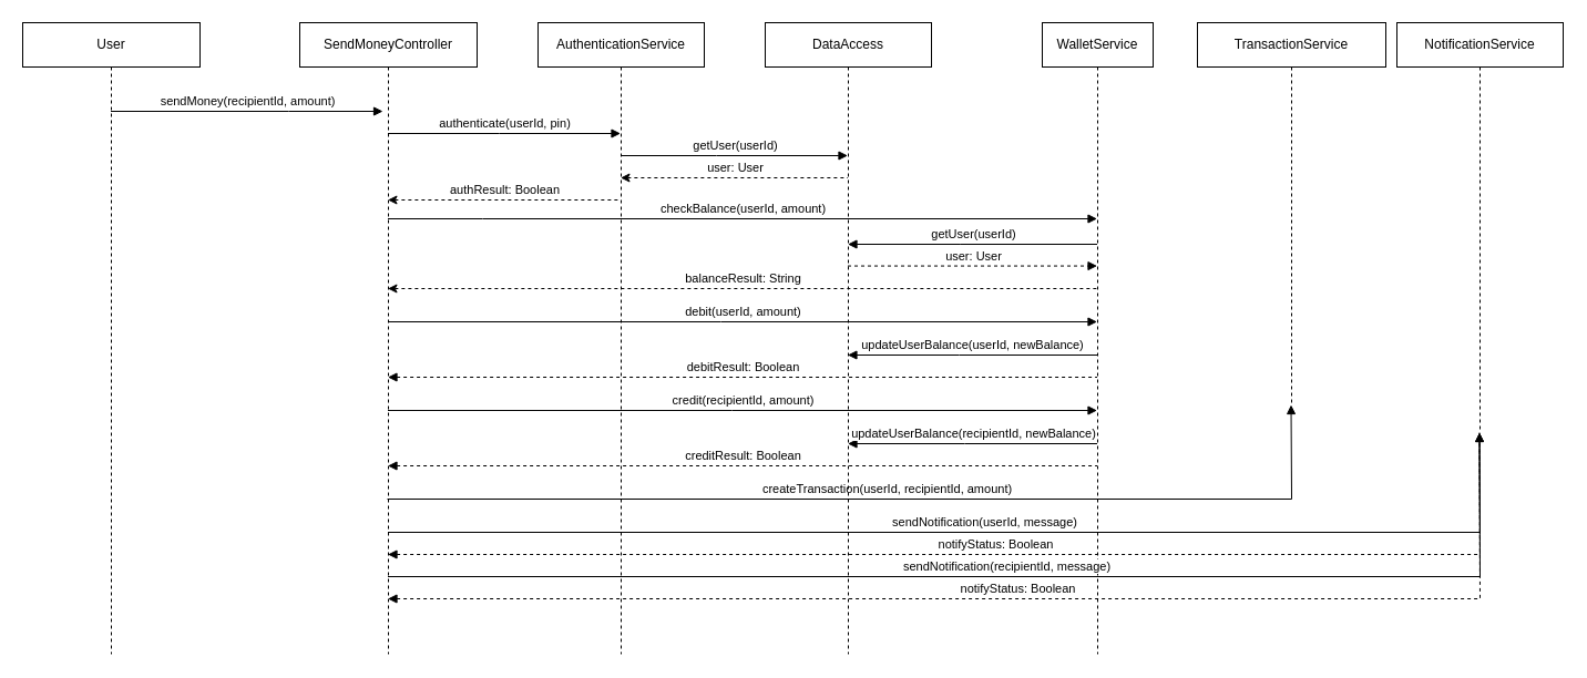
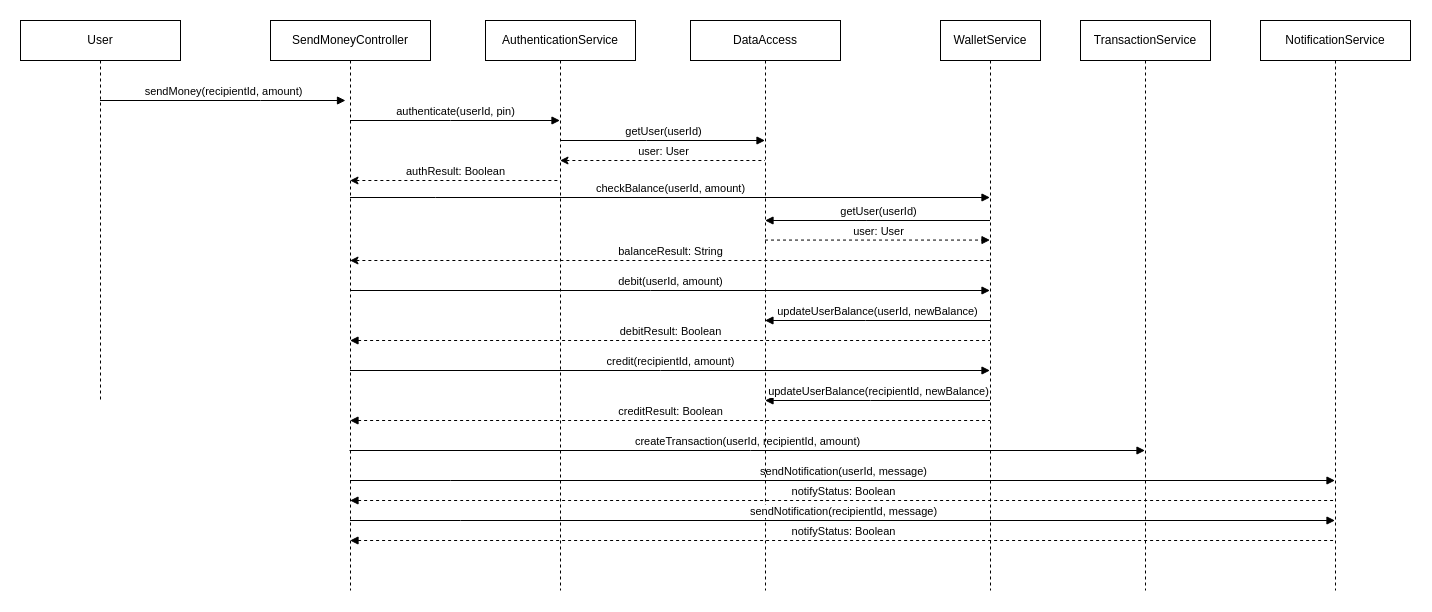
  <mxCell id="0" />
  <mxCell id="1" parent="0" />
- <mxCell id="2" value="User" style="shape=umlLifeline;perimeter=lifelinePerimeter;whiteSpace=wrap;html=1;container=0;dropTarget=0;collapsible=0;recursiveResize=0;outlineConnect=0;portConstraint=eastwest;newEdgeStyle={&quot;edgeStyle&quot;:&quot;elbowEdgeStyle&quot;,&quot;elbow&quot;:&quot;vertical&quot;,&quot;curved&quot;:0,&quot;rounded&quot;:0};" parent="1" vertex="1"><mxGeometry x="20" y="20" width="160" height="570" as="geometry" /></mxCell>
+ <mxCell id="2" value="User" style="shape=umlLifeline;perimeter=lifelinePerimeter;whiteSpace=wrap;html=1;container=0;dropTarget=0;collapsible=0;recursiveResize=0;outlineConnect=0;portConstraint=eastwest;newEdgeStyle={&quot;edgeStyle&quot;:&quot;elbowEdgeStyle&quot;,&quot;elbow&quot;:&quot;vertical&quot;,&quot;curved&quot;:0,&quot;rounded&quot;:0};" parent="1" vertex="1"><mxGeometry x="20" y="20" width="160" height="380" as="geometry" /></mxCell>
  <mxCell id="3" value="SendMoneyController" style="shape=umlLifeline;perimeter=lifelinePerimeter;whiteSpace=wrap;html=1;container=0;dropTarget=0;collapsible=0;recursiveResize=0;outlineConnect=0;portConstraint=eastwest;newEdgeStyle={&quot;edgeStyle&quot;:&quot;elbowEdgeStyle&quot;,&quot;elbow&quot;:&quot;vertical&quot;,&quot;curved&quot;:0,&quot;rounded&quot;:0};" parent="1" vertex="1"><mxGeometry x="270" y="20" width="160" height="570" as="geometry" /></mxCell>
  <mxCell id="4" value="sendMoney(recipientId, amount)" style="html=1;verticalAlign=bottom;endArrow=block;edgeStyle=elbowEdgeStyle;elbow=vertical;curved=0;rounded=0;" parent="1" source="2" edge="1"><mxGeometry relative="1" as="geometry"><mxPoint x="175" y="100" as="sourcePoint" /><Array as="points"><mxPoint x="260" y="100" /></Array><mxPoint x="345" y="100" as="targetPoint" /></mxGeometry></mxCell>
  <mxCell id="5" value="AuthenticationService" style="shape=umlLifeline;perimeter=lifelinePerimeter;whiteSpace=wrap;html=1;container=0;dropTarget=0;collapsible=0;recursiveResize=0;outlineConnect=0;portConstraint=eastwest;newEdgeStyle={&quot;edgeStyle&quot;:&quot;elbowEdgeStyle&quot;,&quot;elbow&quot;:&quot;vertical&quot;,&quot;curved&quot;:0,&quot;rounded&quot;:0};" vertex="1" parent="1"><mxGeometry x="485" y="20" width="150" height="570" as="geometry" /></mxCell>
  <mxCell id="6" value="WalletService" style="shape=umlLifeline;perimeter=lifelinePerimeter;whiteSpace=wrap;html=1;container=0;dropTarget=0;collapsible=0;recursiveResize=0;outlineConnect=0;portConstraint=eastwest;newEdgeStyle={&quot;edgeStyle&quot;:&quot;elbowEdgeStyle&quot;,&quot;elbow&quot;:&quot;vertical&quot;,&quot;curved&quot;:0,&quot;rounded&quot;:0};" vertex="1" parent="1"><mxGeometry x="940" y="20" width="100" height="570" as="geometry" /></mxCell>
- <mxCell id="7" value="TransactionService" style="shape=umlLifeline;perimeter=lifelinePerimeter;whiteSpace=wrap;html=1;container=0;dropTarget=0;collapsible=0;recursiveResize=0;outlineConnect=0;portConstraint=eastwest;newEdgeStyle={&quot;edgeStyle&quot;:&quot;elbowEdgeStyle&quot;,&quot;elbow&quot;:&quot;vertical&quot;,&quot;curved&quot;:0,&quot;rounded&quot;:0};" vertex="1" parent="1"><mxGeometry x="1080" y="20" width="170" height="345" as="geometry" /></mxCell>
- <mxCell id="8" value="NotificationService" style="shape=umlLifeline;perimeter=lifelinePerimeter;whiteSpace=wrap;html=1;container=0;dropTarget=0;collapsible=0;recursiveResize=0;outlineConnect=0;portConstraint=eastwest;newEdgeStyle={&quot;edgeStyle&quot;:&quot;elbowEdgeStyle&quot;,&quot;elbow&quot;:&quot;vertical&quot;,&quot;curved&quot;:0,&quot;rounded&quot;:0};" vertex="1" parent="1"><mxGeometry x="1260" y="20" width="150" height="370" as="geometry" /></mxCell>
+ <mxCell id="7" value="TransactionService" style="shape=umlLifeline;perimeter=lifelinePerimeter;whiteSpace=wrap;html=1;container=0;dropTarget=0;collapsible=0;recursiveResize=0;outlineConnect=0;portConstraint=eastwest;newEdgeStyle={&quot;edgeStyle&quot;:&quot;elbowEdgeStyle&quot;,&quot;elbow&quot;:&quot;vertical&quot;,&quot;curved&quot;:0,&quot;rounded&quot;:0};" vertex="1" parent="1"><mxGeometry x="1080" y="20" width="130" height="570" as="geometry" /></mxCell>
+ <mxCell id="8" value="NotificationService" style="shape=umlLifeline;perimeter=lifelinePerimeter;whiteSpace=wrap;html=1;container=0;dropTarget=0;collapsible=0;recursiveResize=0;outlineConnect=0;portConstraint=eastwest;newEdgeStyle={&quot;edgeStyle&quot;:&quot;elbowEdgeStyle&quot;,&quot;elbow&quot;:&quot;vertical&quot;,&quot;curved&quot;:0,&quot;rounded&quot;:0};" vertex="1" parent="1"><mxGeometry x="1260" y="20" width="150" height="570" as="geometry" /></mxCell>
  <mxCell id="9" value="&lt;div&gt;authenticate(userId, pin)&lt;/div&gt;" style="html=1;verticalAlign=bottom;endArrow=block;edgeStyle=elbowEdgeStyle;elbow=vertical;curved=0;rounded=0;" edge="1" parent="1" source="3" target="5"><mxGeometry relative="1" as="geometry"><mxPoint x="361" y="130" as="sourcePoint" /><Array as="points"><mxPoint x="450" y="120" /></Array><mxPoint x="540" y="130" as="targetPoint" /></mxGeometry></mxCell>
  <mxCell id="10" value="authResult: Boolean" style="html=1;verticalAlign=bottom;endArrow=none;edgeStyle=elbowEdgeStyle;elbow=vertical;curved=0;rounded=0;endFill=0;startArrow=classic;startFill=1;dashed=1;" edge="1" parent="1" source="3" target="5"><mxGeometry x="0.004" relative="1" as="geometry"><mxPoint x="361" y="160" as="sourcePoint" /><Array as="points"><mxPoint x="450" y="180" /><mxPoint x="360" y="170" /><mxPoint x="445" y="170" /></Array><mxPoint x="544.5" y="160" as="targetPoint" /><mxPoint as="offset" /></mxGeometry></mxCell>
  <mxCell id="11" value="&lt;div&gt;checkBalance(userId, amount)&lt;/div&gt;" style="html=1;verticalAlign=bottom;endArrow=block;edgeStyle=elbowEdgeStyle;elbow=vertical;curved=0;rounded=0;" edge="1" parent="1" source="3" target="6"><mxGeometry relative="1" as="geometry"><mxPoint x="355" y="197" as="sourcePoint" /><Array as="points"><mxPoint x="435" y="197" /></Array><mxPoint x="709.5" y="197" as="targetPoint" /></mxGeometry></mxCell>
  <mxCell id="12" value="&lt;div&gt;balanceResult: String&lt;/div&gt;" style="html=1;verticalAlign=bottom;endArrow=none;edgeStyle=elbowEdgeStyle;elbow=vertical;curved=0;rounded=0;startArrow=classic;startFill=1;endFill=0;dashed=1;" edge="1" parent="1" source="3" target="6"><mxGeometry relative="1" as="geometry"><mxPoint x="355" y="230" as="sourcePoint" /><Array as="points"><mxPoint x="660" y="260" /></Array><mxPoint x="709.75" y="230" as="targetPoint" /></mxGeometry></mxCell>
  <mxCell id="13" value="&lt;div&gt;debit(userId, amount)&lt;/div&gt;" style="html=1;verticalAlign=bottom;endArrow=block;edgeStyle=elbowEdgeStyle;elbow=vertical;curved=0;rounded=0;" edge="1" parent="1" source="3" target="6"><mxGeometry relative="1" as="geometry"><mxPoint x="349.447" y="290" as="sourcePoint" /><Array as="points"><mxPoint x="650" y="290" /></Array><mxPoint x="989.5" y="290" as="targetPoint" /></mxGeometry></mxCell>
  <mxCell id="14" value="&lt;div&gt;credit(recipientId, amount)&lt;/div&gt;" style="html=1;verticalAlign=bottom;endArrow=block;edgeStyle=elbowEdgeStyle;elbow=vertical;curved=0;rounded=0;" edge="1" parent="1" source="3" target="6"><mxGeometry relative="1" as="geometry"><mxPoint x="349.447" y="370" as="sourcePoint" /><Array as="points"><mxPoint x="660" y="370" /></Array><mxPoint x="989.5" y="370" as="targetPoint" /></mxGeometry></mxCell>
  <mxCell id="15" value="&lt;div&gt;createTransaction(userId, recipientId, amount)&lt;/div&gt;" style="html=1;verticalAlign=bottom;endArrow=block;edgeStyle=elbowEdgeStyle;elbow=vertical;curved=0;rounded=0;" edge="1" parent="1" target="7"><mxGeometry relative="1" as="geometry"><mxPoint x="349" y="450" as="sourcePoint" /><Array as="points"><mxPoint x="750" y="450" /></Array><mxPoint x="1144.5" y="490" as="targetPoint" /></mxGeometry></mxCell>
  <mxCell id="16" value="&lt;div&gt;sendNotification(userId, message)&lt;/div&gt;" style="html=1;verticalAlign=bottom;endArrow=block;edgeStyle=elbowEdgeStyle;elbow=vertical;curved=0;rounded=0;" edge="1" parent="1" source="3" target="8"><mxGeometry relative="1" as="geometry"><mxPoint x="360" y="510" as="sourcePoint" /><Array as="points"><mxPoint x="450" y="480" /></Array><mxPoint x="1344.5" y="510" as="targetPoint" /></mxGeometry></mxCell>
  <mxCell id="17" value="DataAccess" style="shape=umlLifeline;perimeter=lifelinePerimeter;whiteSpace=wrap;html=1;container=0;dropTarget=0;collapsible=0;recursiveResize=0;outlineConnect=0;portConstraint=eastwest;newEdgeStyle={&quot;edgeStyle&quot;:&quot;elbowEdgeStyle&quot;,&quot;elbow&quot;:&quot;vertical&quot;,&quot;curved&quot;:0,&quot;rounded&quot;:0};" vertex="1" parent="1"><mxGeometry x="690" y="20" width="150" height="570" as="geometry" /></mxCell>
  <mxCell id="18" value="&lt;div&gt;getUser(userId)&lt;/div&gt;" style="html=1;verticalAlign=bottom;endArrow=block;edgeStyle=elbowEdgeStyle;elbow=vertical;curved=0;rounded=0;" edge="1" parent="1" source="5" target="17"><mxGeometry relative="1" as="geometry"><mxPoint x="550" y="140" as="sourcePoint" /><Array as="points"><mxPoint x="646" y="140" /></Array><mxPoint x="746" y="140" as="targetPoint" /></mxGeometry></mxCell>
  <mxCell id="19" value="user: User" style="html=1;verticalAlign=bottom;endArrow=none;edgeStyle=elbowEdgeStyle;elbow=vertical;curved=0;rounded=0;endFill=0;startArrow=classic;startFill=1;dashed=1;" edge="1" parent="1" source="5" target="17"><mxGeometry relative="1" as="geometry"><mxPoint x="560" y="170" as="sourcePoint" /><Array as="points"><mxPoint x="660" y="160" /><mxPoint x="571" y="180" /><mxPoint x="656" y="180" /></Array><mxPoint x="755.5" y="170" as="targetPoint" /></mxGeometry></mxCell>
  <mxCell id="20" value="user: User" style="html=1;verticalAlign=bottom;endArrow=block;edgeStyle=elbowEdgeStyle;elbow=vertical;curved=0;rounded=0;endFill=1;startArrow=none;startFill=0;dashed=1;" edge="1" parent="1" source="17" target="6"><mxGeometry relative="1" as="geometry"><mxPoint x="740" y="239.57" as="sourcePoint" /><Array as="points"><mxPoint x="860.37" y="239.57" /><mxPoint x="771.37" y="259.57" /><mxPoint x="856.37" y="259.57" /></Array><mxPoint x="959.87" y="239.57" as="targetPoint" /></mxGeometry></mxCell>
  <mxCell id="21" value="&lt;div&gt;getUser(userId)&lt;/div&gt;" style="html=1;verticalAlign=bottom;endArrow=none;edgeStyle=elbowEdgeStyle;elbow=vertical;curved=0;rounded=0;endFill=0;startArrow=block;startFill=1;" edge="1" parent="1" source="17" target="6"><mxGeometry relative="1" as="geometry"><mxPoint x="760" y="220" as="sourcePoint" /><Array as="points"><mxPoint x="866.37" y="220" /></Array><mxPoint x="979.87" y="220" as="targetPoint" /></mxGeometry></mxCell>
  <mxCell id="22" value="updateUserBalance(userId, newBalance)" style="html=1;verticalAlign=bottom;endArrow=none;edgeStyle=elbowEdgeStyle;elbow=vertical;curved=0;rounded=0;endFill=0;startArrow=block;startFill=1;" edge="1" parent="1"><mxGeometry relative="1" as="geometry"><mxPoint x="764.447" y="320" as="sourcePoint" /><Array as="points"><mxPoint x="865" y="320" /><mxPoint x="776.37" y="330" /><mxPoint x="861.37" y="330" /></Array><mxPoint x="989.5" y="320" as="targetPoint" /></mxGeometry></mxCell>
  <mxCell id="23" value="&lt;div&gt;debitResult: Boolean&lt;/div&gt;" style="html=1;verticalAlign=bottom;endArrow=none;edgeStyle=elbowEdgeStyle;elbow=vertical;curved=0;rounded=0;endFill=0;startArrow=block;startFill=1;dashed=1;" edge="1" parent="1" source="3" target="6"><mxGeometry relative="1" as="geometry"><mxPoint x="349.447" y="340" as="sourcePoint" /><Array as="points"><mxPoint x="861.37" y="340" /></Array><mxPoint x="989.5" y="340" as="targetPoint" /></mxGeometry></mxCell>
  <mxCell id="24" value="updateUserBalance(recipientId, newBalance)" style="html=1;verticalAlign=bottom;endArrow=none;edgeStyle=elbowEdgeStyle;elbow=vertical;curved=0;rounded=0;endFill=0;startArrow=block;startFill=1;" edge="1" parent="1" source="17" target="6"><mxGeometry x="0.001" relative="1" as="geometry"><mxPoint x="764.447" y="400" as="sourcePoint" /><Array as="points"><mxPoint x="870" y="400" /><mxPoint x="786.37" y="340" /><mxPoint x="871.37" y="340" /></Array><mxPoint x="989.5" y="400" as="targetPoint" /><mxPoint as="offset" /></mxGeometry></mxCell>
  <mxCell id="25" value="&lt;div&gt;creditResult: Boolean&lt;/div&gt;" style="html=1;verticalAlign=bottom;endArrow=none;edgeStyle=elbowEdgeStyle;elbow=vertical;curved=0;rounded=0;endFill=0;startArrow=block;startFill=1;dashed=1;" edge="1" parent="1" source="3" target="6"><mxGeometry x="0.0" relative="1" as="geometry"><mxPoint x="349.447" y="420" as="sourcePoint" /><Array as="points"><mxPoint x="690" y="420" /></Array><mxPoint x="989.5" y="420" as="targetPoint" /><mxPoint as="offset" /></mxGeometry></mxCell>
  <mxCell id="26" value="&lt;div&gt;sendNotification(recipientId, message)&lt;/div&gt;" style="html=1;verticalAlign=bottom;endArrow=block;edgeStyle=elbowEdgeStyle;elbow=vertical;curved=0;rounded=0;" edge="1" parent="1" source="3" target="8"><mxGeometry relative="1" as="geometry"><mxPoint x="350" y="510" as="sourcePoint" /><Array as="points"><mxPoint x="460" y="520" /></Array><mxPoint x="1336" y="510" as="targetPoint" /></mxGeometry></mxCell>
  <mxCell id="27" value="&lt;div&gt;notifyStatus: Boolean&lt;/div&gt;" style="html=1;verticalAlign=bottom;endArrow=none;edgeStyle=elbowEdgeStyle;elbow=vertical;curved=0;rounded=0;dashed=1;startArrow=block;startFill=1;endFill=0;" edge="1" parent="1" source="3" target="8"><mxGeometry relative="1" as="geometry"><mxPoint x="359" y="490" as="sourcePoint" /><Array as="points"><mxPoint x="460" y="500" /></Array><mxPoint x="1345" y="490" as="targetPoint" /></mxGeometry></mxCell>
  <mxCell id="28" value="&lt;div&gt;notifyStatus: Boolean&lt;/div&gt;" style="html=1;verticalAlign=bottom;endArrow=none;edgeStyle=elbowEdgeStyle;elbow=vertical;curved=0;rounded=0;dashed=1;startArrow=block;startFill=1;endFill=0;" edge="1" parent="1" source="3" target="8"><mxGeometry relative="1" as="geometry"><mxPoint x="345" y="550" as="sourcePoint" /><Array as="points"><mxPoint x="470" y="540" /></Array><mxPoint x="1331" y="550" as="targetPoint" /></mxGeometry></mxCell>
